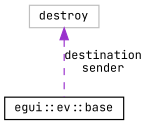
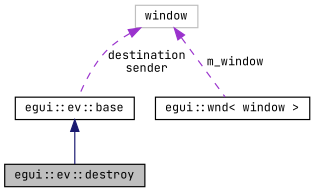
  digraph {
    fontname="JetBrains Mono"
    node [color=black fillcolor=white fontname="JetBrains Mono" fontsize=10 shape=record style=filled]
    edge [color=darkorchid3 dir=back fontname="JetBrains Mono" fontsize=10 labelfontname="FreeSans.ttf" labelfontsize=10 style=dashed]
+   n1 [fillcolor=grey75 fontcolor=black height=0.2 label="egui::ev::destroy" width=0.4]
    n2 [height=0.2 label="egui::ev::base" width=0.4]
-   n4 [color=grey75 height=0.2 label=destroy width=0.4]
+   n3 [height=0.2 label="egui::wnd\< window \>" width=0.4]
+   n4 [color=grey75 height=0.2 label=window width=0.4]
+   n2 -> n1 [color=midnightblue style=solid]
    n4 -> n2 [label="destination\nsender"]
+   n4 -> n3 [label=m_window]
  }
